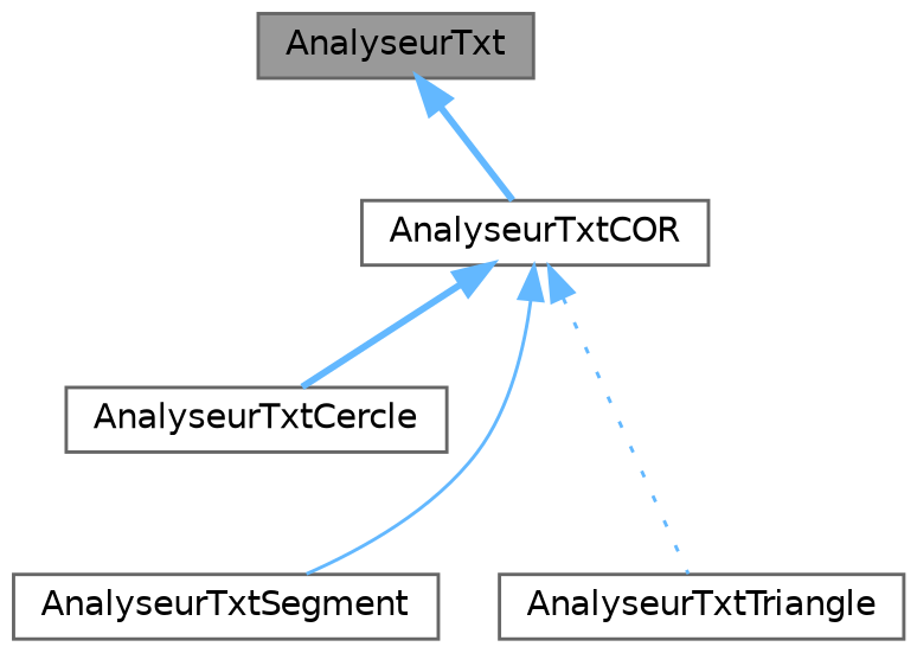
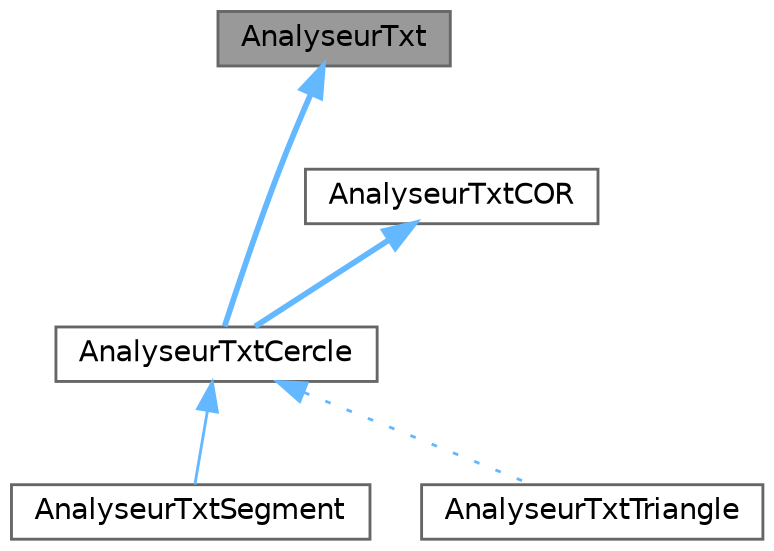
  digraph {
    rankdir=TB
    node [color=gray40 fillcolor=white fontname=Helvetica fontsize=10 shape=box style=filled]
    edge [color=steelblue1 dir=back fontname=Helvetica fontsize=10 labelfontname=Helvetica labelfontsize=10 style=bold]
    n1 [fillcolor=grey60 fontcolor=black height=0.2 label=AnalyseurTxt width=0.4]
    n2 [height=0.2 label=AnalyseurTxtCOR width=0.4]
    n3 [height=0.2 label=AnalyseurTxtCercle width=0.4]
    n4 [height=0.2 label=AnalyseurTxtSegment width=0.4]
    n5 [height=0.2 label=AnalyseurTxtTriangle width=0.4]
-   n1 -> n2
+   n1 -> n3
    n2 -> n3
-   n2 -> n4 [style=solid]
-   n2 -> n5 [style=dotted]
+   n3 -> n4 [style=solid]
+   n3 -> n5 [style=dotted]
  }
